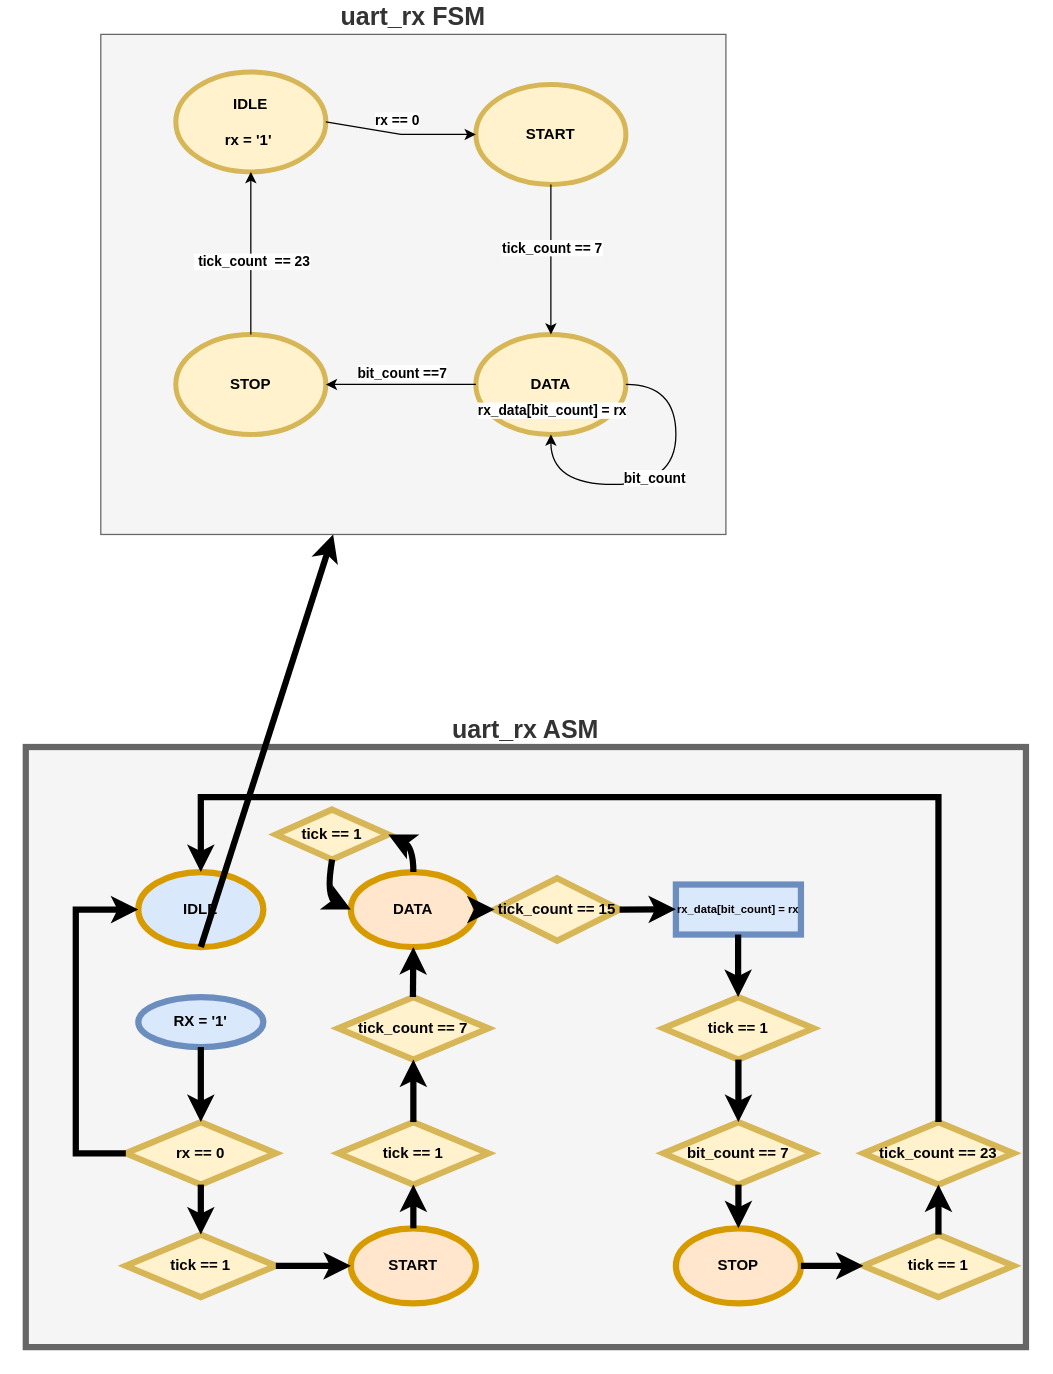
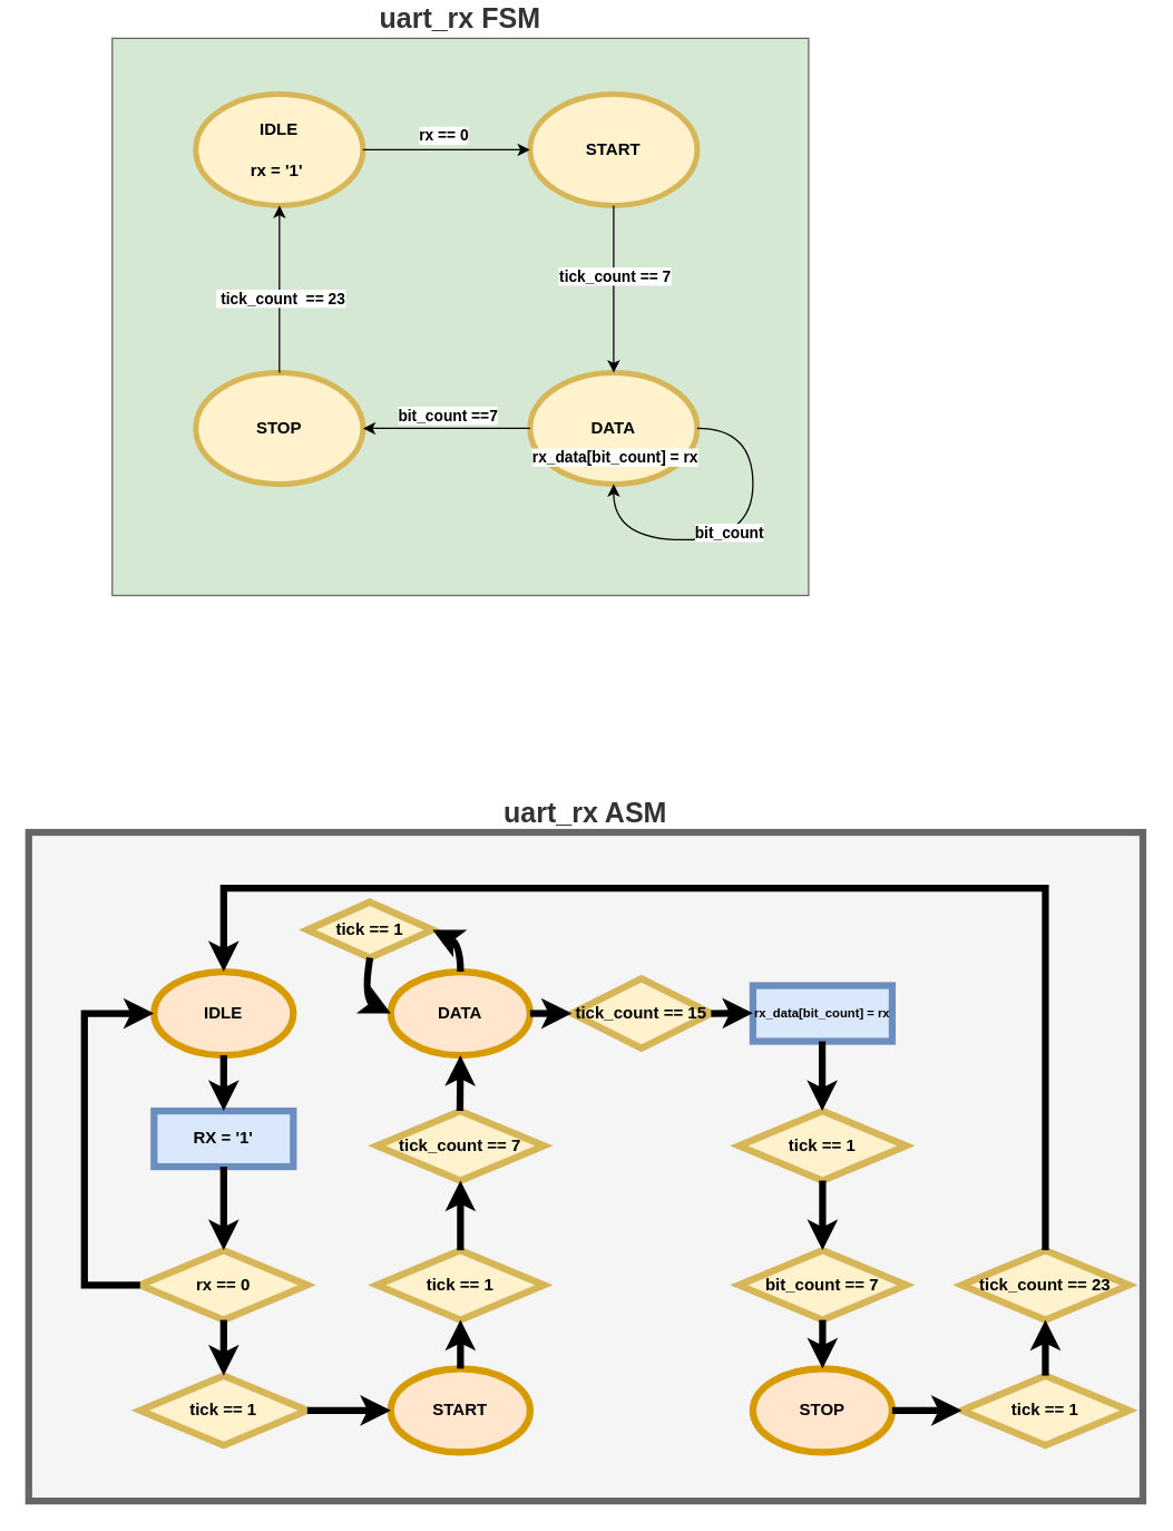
  <mxCell id="0" />
  <mxCell id="1" parent="0" />
  <mxCell id="2" value="uart_rx ASM" style="rounded=0;whiteSpace=wrap;html=1;fillColor=#f5f5f5;fontColor=#333333;strokeColor=#666666;fontStyle=1;strokeWidth=5;labelPosition=center;verticalLabelPosition=top;align=center;verticalAlign=bottom;fontSize=20;" vertex="1" parent="1"><mxGeometry x="20" y="590" width="800" height="480" as="geometry" /></mxCell>
- <mxCell id="3" value="uart_rx FSM" style="rounded=0;whiteSpace=wrap;html=1;labelPosition=center;verticalLabelPosition=top;align=center;verticalAlign=bottom;fontSize=20;fontStyle=1;fillColor=#f5f5f5;fontColor=#333333;strokeColor=#666666;" vertex="1" parent="1"><mxGeometry x="80" y="20" width="500" height="400" as="geometry" /></mxCell>
- <mxCell id="4" value="IDLE&lt;div&gt;&lt;br&gt;&lt;/div&gt;&lt;div&gt;rx = '1'&amp;nbsp;&lt;/div&gt;" style="ellipse;whiteSpace=wrap;html=1;fontStyle=1;fillColor=#fff2cc;strokeColor=#d6b656;strokeWidth=4;" vertex="1" parent="1"><mxGeometry x="140" y="50" width="120" height="80" as="geometry" /></mxCell>
+ <mxCell id="3" value="uart_rx FSM" style="rounded=0;whiteSpace=wrap;html=1;labelPosition=center;verticalLabelPosition=top;align=center;verticalAlign=bottom;fontSize=20;fontStyle=1;fillColor=#d5e8d4;fontColor=#333333;strokeColor=#666666;" vertex="1" parent="1"><mxGeometry x="80" y="20" width="500" height="400" as="geometry" /></mxCell>
+ <mxCell id="4" value="IDLE&lt;div&gt;&lt;br&gt;&lt;/div&gt;&lt;div&gt;rx = '1'&amp;nbsp;&lt;/div&gt;" style="ellipse;whiteSpace=wrap;html=1;fontStyle=1;fillColor=#fff2cc;strokeColor=#d6b656;strokeWidth=4;" vertex="1" parent="1"><mxGeometry x="140" y="60" width="120" height="80" as="geometry" /></mxCell>
  <mxCell id="5" value="START" style="ellipse;whiteSpace=wrap;html=1;fontStyle=1;fillColor=#fff2cc;strokeColor=#d6b656;strokeWidth=4;" vertex="1" parent="1"><mxGeometry x="380" y="60" width="120" height="80" as="geometry" /></mxCell>
  <mxCell id="6" value="DATA" style="ellipse;whiteSpace=wrap;html=1;fontStyle=1;fillColor=#fff2cc;strokeColor=#d6b656;strokeWidth=4;" vertex="1" parent="1"><mxGeometry x="380" y="260" width="120" height="80" as="geometry" /></mxCell>
  <mxCell id="7" value="STOP" style="ellipse;whiteSpace=wrap;html=1;fontStyle=1;fillColor=#fff2cc;strokeColor=#d6b656;strokeWidth=4;" vertex="1" parent="1"><mxGeometry x="140" y="260" width="120" height="80" as="geometry" /></mxCell>
- <mxCell id="8" value="IDLE" style="ellipse;whiteSpace=wrap;html=1;fillColor=#dae8fc;strokeColor=#d79b00;fontStyle=1;strokeWidth=5;" vertex="1" parent="1"><mxGeometry x="110" y="690" width="100" height="60" as="geometry" /></mxCell>
+ <mxCell id="8" value="IDLE" style="ellipse;whiteSpace=wrap;html=1;fillColor=#ffe6cc;strokeColor=#d79b00;fontStyle=1;strokeWidth=5;" vertex="1" parent="1"><mxGeometry x="110" y="690" width="100" height="60" as="geometry" /></mxCell>
  <mxCell id="9" value="rx == 0" style="rhombus;whiteSpace=wrap;html=1;fillColor=#fff2cc;strokeColor=#d6b656;fontStyle=1;strokeWidth=5;" vertex="1" parent="1"><mxGeometry x="100" y="890" width="120" height="50" as="geometry" /></mxCell>
- <mxCell id="10" value="RX = '1'" style="ellipse;whiteSpace=wrap;html=1;fillColor=#dae8fc;strokeColor=#6c8ebf;fontStyle=1;strokeWidth=5;" vertex="1" parent="1"><mxGeometry x="110" y="790" width="100" height="40" as="geometry" /></mxCell>
+ <mxCell id="10" value="RX = '1'" style="rounded=0;whiteSpace=wrap;html=1;fillColor=#dae8fc;strokeColor=#6c8ebf;fontStyle=1;strokeWidth=5;" vertex="1" parent="1"><mxGeometry x="110" y="790" width="100" height="40" as="geometry" /></mxCell>
  <mxCell id="11" value="" style="endArrow=classic;html=1;rounded=0;exitX=1;exitY=0.5;exitDx=0;exitDy=0;entryX=0;entryY=0.5;entryDx=0;entryDy=0;fontStyle=1" edge="1" parent="1" source="4" target="5"><mxGeometry width="50" height="50" relative="1" as="geometry"><mxPoint x="330" y="380" as="sourcePoint" /><mxPoint x="380" y="330" as="targetPoint" /><Array as="points"><mxPoint x="320" y="100" /></Array></mxGeometry></mxCell>
  <mxCell id="12" value="rx == 0" style="edgeLabel;html=1;align=center;verticalAlign=middle;resizable=0;points=[];fontStyle=1" vertex="1" connectable="0" parent="11"><mxGeometry x="-0.055" y="1" relative="1" as="geometry"><mxPoint y="-10" as="offset" /></mxGeometry></mxCell>
  <mxCell id="13" value="" style="endArrow=classic;html=1;rounded=0;exitX=0.5;exitY=1;exitDx=0;exitDy=0;entryX=0.5;entryY=0;entryDx=0;entryDy=0;fontStyle=1" edge="1" parent="1" source="5" target="6"><mxGeometry width="50" height="50" relative="1" as="geometry"><mxPoint x="310" y="220" as="sourcePoint" /><mxPoint x="360" y="170" as="targetPoint" /></mxGeometry></mxCell>
  <mxCell id="14" value="&lt;div&gt;tick_count == 7&lt;/div&gt;" style="edgeLabel;html=1;align=center;verticalAlign=middle;resizable=0;points=[];fontStyle=1" vertex="1" connectable="0" parent="13"><mxGeometry x="-0.031" relative="1" as="geometry"><mxPoint y="-8" as="offset" /></mxGeometry></mxCell>
  <mxCell id="15" value="" style="endArrow=classic;html=1;rounded=0;exitX=0;exitY=0.5;exitDx=0;exitDy=0;entryX=1;entryY=0.5;entryDx=0;entryDy=0;fontStyle=1" edge="1" parent="1" source="6" target="7"><mxGeometry width="50" height="50" relative="1" as="geometry"><mxPoint x="310" y="220" as="sourcePoint" /><mxPoint x="360" y="170" as="targetPoint" /></mxGeometry></mxCell>
  <mxCell id="16" value="&lt;div&gt;&lt;span style=&quot;background-color: light-dark(#ffffff, var(--ge-dark-color, #121212)); color: light-dark(rgb(0, 0, 0), rgb(255, 255, 255));&quot;&gt;bit_count ==7&lt;/span&gt;&lt;/div&gt;" style="edgeLabel;html=1;align=center;verticalAlign=middle;resizable=0;points=[];fontStyle=1" vertex="1" connectable="0" parent="15"><mxGeometry x="-0.129" y="2" relative="1" as="geometry"><mxPoint x="-8" y="-12" as="offset" /></mxGeometry></mxCell>
  <mxCell id="17" value="" style="endArrow=classic;html=1;rounded=0;exitX=0.5;exitY=0;exitDx=0;exitDy=0;entryX=0.5;entryY=1;entryDx=0;entryDy=0;fontStyle=1" edge="1" parent="1" source="7" target="4"><mxGeometry width="50" height="50" relative="1" as="geometry"><mxPoint x="310" y="330" as="sourcePoint" /><mxPoint x="360" y="280" as="targetPoint" /></mxGeometry></mxCell>
  <mxCell id="18" value="&amp;nbsp;&lt;span style=&quot;background-color: light-dark(#ffffff, var(--ge-dark-color, #121212)); color: light-dark(rgb(0, 0, 0), rgb(255, 255, 255));&quot;&gt;tick_count&amp;nbsp; == 23&lt;/span&gt;" style="edgeLabel;html=1;align=center;verticalAlign=middle;resizable=0;points=[];fontStyle=1" vertex="1" connectable="0" parent="17"><mxGeometry x="-0.093" relative="1" as="geometry"><mxPoint as="offset" /></mxGeometry></mxCell>
  <mxCell id="19" value="" style="curved=1;endArrow=classic;html=1;rounded=0;exitX=1;exitY=0.5;exitDx=0;exitDy=0;entryX=0.5;entryY=1;entryDx=0;entryDy=0;fontStyle=1" edge="1" parent="1" source="6" target="6"><mxGeometry width="50" height="50" relative="1" as="geometry"><mxPoint x="310" y="330" as="sourcePoint" /><mxPoint x="360" y="280" as="targetPoint" /><Array as="points"><mxPoint x="540" y="300" /><mxPoint x="540" y="380" /><mxPoint x="440" y="380" /></Array></mxGeometry></mxCell>
  <mxCell id="20" value="rx_data[bit_count] = rx" style="edgeLabel;html=1;align=center;verticalAlign=middle;resizable=0;points=[];fontStyle=1" vertex="1" connectable="0" parent="19"><mxGeometry x="0.086" y="-6" relative="1" as="geometry"><mxPoint x="-79" y="-54" as="offset" /></mxGeometry></mxCell>
  <mxCell id="21" value="bit_count" style="edgeLabel;html=1;align=center;verticalAlign=middle;resizable=0;points=[];fontStyle=1" vertex="1" connectable="0" parent="19"><mxGeometry x="0.065" y="-6" relative="1" as="geometry"><mxPoint as="offset" /></mxGeometry></mxCell>
  <mxCell id="22" value="" style="endArrow=classic;html=1;rounded=0;exitX=0;exitY=0.5;exitDx=0;exitDy=0;entryX=0;entryY=0.5;entryDx=0;entryDy=0;fontStyle=1;strokeWidth=5;" edge="1" parent="1" source="9" target="8"><mxGeometry width="50" height="50" relative="1" as="geometry"><mxPoint x="250" y="770" as="sourcePoint" /><mxPoint x="50" y="680" as="targetPoint" /><Array as="points"><mxPoint x="60" y="915" /><mxPoint x="60" y="720" /></Array></mxGeometry></mxCell>
  <mxCell id="23" value="" style="endArrow=classic;html=1;rounded=0;exitX=0.5;exitY=1;exitDx=0;exitDy=0;entryX=0.5;entryY=0;entryDx=0;entryDy=0;fontStyle=1;strokeWidth=5;" edge="1" parent="1" source="10" target="9"><mxGeometry width="50" height="50" relative="1" as="geometry"><mxPoint x="250" y="770" as="sourcePoint" /><mxPoint x="300" y="720" as="targetPoint" /></mxGeometry></mxCell>
- <mxCell id="24" value="" style="endArrow=classic;html=1;rounded=0;exitX=0.5;exitY=1;exitDx=0;exitDy=0;fontStyle=1;strokeWidth=5;" edge="1" parent="1" source="8" target="3"><mxGeometry width="50" height="50" relative="1" as="geometry"><mxPoint x="250" y="770" as="sourcePoint" /><mxPoint x="300" y="720" as="targetPoint" /></mxGeometry></mxCell>
+ <mxCell id="24" value="" style="endArrow=classic;html=1;rounded=0;exitX=0.5;exitY=1;exitDx=0;exitDy=0;entryX=0.5;entryY=0;entryDx=0;entryDy=0;fontStyle=1;strokeWidth=5;" edge="1" parent="1" source="8" target="10"><mxGeometry width="50" height="50" relative="1" as="geometry"><mxPoint x="250" y="770" as="sourcePoint" /><mxPoint x="300" y="720" as="targetPoint" /></mxGeometry></mxCell>
  <mxCell id="25" value="tick == 1" style="rhombus;whiteSpace=wrap;html=1;fillColor=#fff2cc;strokeColor=#d6b656;fontStyle=1;strokeWidth=5;" vertex="1" parent="1"><mxGeometry x="100" y="980" width="120" height="50" as="geometry" /></mxCell>
  <mxCell id="26" value="START" style="ellipse;whiteSpace=wrap;html=1;fillColor=#ffe6cc;strokeColor=#d79b00;fontStyle=1;strokeWidth=5;" vertex="1" parent="1"><mxGeometry x="280" y="975" width="100" height="60" as="geometry" /></mxCell>
  <mxCell id="27" value="" style="endArrow=classic;html=1;rounded=0;exitX=0.5;exitY=1;exitDx=0;exitDy=0;entryX=0.5;entryY=0;entryDx=0;entryDy=0;fontStyle=1;strokeWidth=5;" edge="1" parent="1" source="9" target="25"><mxGeometry width="50" height="50" relative="1" as="geometry"><mxPoint x="250" y="910" as="sourcePoint" /><mxPoint x="300" y="860" as="targetPoint" /></mxGeometry></mxCell>
  <mxCell id="28" value="" style="endArrow=classic;html=1;rounded=0;exitX=1;exitY=0.5;exitDx=0;exitDy=0;entryX=0;entryY=0.5;entryDx=0;entryDy=0;fontStyle=1;strokeWidth=5;" edge="1" parent="1" source="25" target="26"><mxGeometry width="50" height="50" relative="1" as="geometry"><mxPoint x="250" y="910" as="sourcePoint" /><mxPoint x="300" y="860" as="targetPoint" /></mxGeometry></mxCell>
  <mxCell id="29" value="tick == 1" style="rhombus;whiteSpace=wrap;html=1;fillColor=#fff2cc;strokeColor=#d6b656;fontStyle=1;strokeWidth=5;" vertex="1" parent="1"><mxGeometry x="270" y="890" width="120" height="50" as="geometry" /></mxCell>
  <mxCell id="30" value="DATA" style="ellipse;whiteSpace=wrap;html=1;fillColor=#ffe6cc;strokeColor=#d79b00;fontStyle=1;strokeWidth=5;" vertex="1" parent="1"><mxGeometry x="280" y="690" width="100" height="60" as="geometry" /></mxCell>
  <mxCell id="31" value="tick_count == 7" style="rhombus;whiteSpace=wrap;html=1;fillColor=#fff2cc;strokeColor=#d6b656;fontStyle=1;strokeWidth=5;" vertex="1" parent="1"><mxGeometry x="270" y="790" width="120" height="50" as="geometry" /></mxCell>
  <mxCell id="32" value="" style="endArrow=classic;html=1;rounded=0;exitX=0.5;exitY=0;exitDx=0;exitDy=0;entryX=0.5;entryY=1;entryDx=0;entryDy=0;fontStyle=1;strokeWidth=5;" edge="1" parent="1" source="29" target="31"><mxGeometry width="50" height="50" relative="1" as="geometry"><mxPoint x="250" y="910" as="sourcePoint" /><mxPoint x="300" y="860" as="targetPoint" /></mxGeometry></mxCell>
  <mxCell id="33" value="" style="endArrow=classic;html=1;rounded=0;exitX=0.5;exitY=0;exitDx=0;exitDy=0;entryX=0.5;entryY=1;entryDx=0;entryDy=0;fontStyle=1;strokeWidth=5;" edge="1" parent="1" target="30"><mxGeometry width="50" height="50" relative="1" as="geometry"><mxPoint x="329.66" y="790" as="sourcePoint" /><mxPoint x="330" y="760" as="targetPoint" /></mxGeometry></mxCell>
  <mxCell id="34" value="" style="endArrow=classic;html=1;rounded=0;exitX=0.5;exitY=0;exitDx=0;exitDy=0;entryX=0.5;entryY=1;entryDx=0;entryDy=0;fontStyle=1;strokeWidth=5;" edge="1" parent="1" source="26" target="29"><mxGeometry width="50" height="50" relative="1" as="geometry"><mxPoint x="329.66" y="975" as="sourcePoint" /><mxPoint x="330" y="940" as="targetPoint" /></mxGeometry></mxCell>
  <mxCell id="35" value="tick == 1" style="rhombus;whiteSpace=wrap;html=1;fillColor=#fff2cc;strokeColor=#d6b656;fontStyle=1;strokeWidth=5;" vertex="1" parent="1"><mxGeometry x="220" y="640" width="90" height="40" as="geometry" /></mxCell>
  <mxCell id="36" value="rx_data[bit_count] = rx" style="rounded=0;whiteSpace=wrap;html=1;fontSize=9;fillColor=#dae8fc;strokeColor=#6c8ebf;fontStyle=1;strokeWidth=5;" vertex="1" parent="1"><mxGeometry x="540" y="700" width="100" height="40" as="geometry" /></mxCell>
  <mxCell id="37" value="tick == 1" style="rhombus;whiteSpace=wrap;html=1;fillColor=#fff2cc;strokeColor=#d6b656;fontStyle=1;strokeWidth=5;" vertex="1" parent="1"><mxGeometry x="530" y="790" width="120" height="50" as="geometry" /></mxCell>
  <mxCell id="38" value="bit_count == 7" style="rhombus;whiteSpace=wrap;html=1;fillColor=#fff2cc;strokeColor=#d6b656;fontStyle=1;strokeWidth=5;" vertex="1" parent="1"><mxGeometry x="530" y="890" width="120" height="50" as="geometry" /></mxCell>
  <mxCell id="39" value="" style="endArrow=classic;html=1;rounded=0;exitX=0.5;exitY=1;exitDx=0;exitDy=0;entryX=0.5;entryY=0;entryDx=0;entryDy=0;fontStyle=1;strokeWidth=5;" edge="1" parent="1" source="37" target="38"><mxGeometry width="50" height="50" relative="1" as="geometry"><mxPoint x="470" y="940" as="sourcePoint" /><mxPoint x="520" y="890" as="targetPoint" /></mxGeometry></mxCell>
  <mxCell id="40" value="" style="endArrow=classic;html=1;rounded=0;exitX=0.5;exitY=1;exitDx=0;exitDy=0;entryX=0.5;entryY=0;entryDx=0;entryDy=0;fontStyle=1;strokeWidth=5;" edge="1" parent="1"><mxGeometry width="50" height="50" relative="1" as="geometry"><mxPoint x="589.76" y="740" as="sourcePoint" /><mxPoint x="589.76" y="790" as="targetPoint" /></mxGeometry></mxCell>
  <mxCell id="41" value="STOP" style="ellipse;whiteSpace=wrap;html=1;fillColor=#ffe6cc;strokeColor=#d79b00;fontStyle=1;strokeWidth=5;" vertex="1" parent="1"><mxGeometry x="540" y="975" width="100" height="60" as="geometry" /></mxCell>
  <mxCell id="42" value="" style="endArrow=classic;html=1;rounded=0;exitX=0.5;exitY=1;exitDx=0;exitDy=0;entryX=0.5;entryY=0;entryDx=0;entryDy=0;fontStyle=1;strokeWidth=5;" edge="1" parent="1" source="38" target="41"><mxGeometry width="50" height="50" relative="1" as="geometry"><mxPoint x="470" y="940" as="sourcePoint" /><mxPoint x="520" y="890" as="targetPoint" /></mxGeometry></mxCell>
- <mxCell id="43" value="tick_count == 15" style="rhombus;whiteSpace=wrap;html=1;fillColor=#fff2cc;strokeColor=#d6b656;fontStyle=1;strokeWidth=5;" vertex="1" parent="1"><mxGeometry x="395" y="695" width="100" height="50" as="geometry" /></mxCell>
+ <mxCell id="43" value="tick_count == 15" style="rhombus;whiteSpace=wrap;html=1;fillColor=#fff2cc;strokeColor=#d6b656;fontStyle=1;strokeWidth=5;" vertex="1" parent="1"><mxGeometry x="410" y="695" width="100" height="50" as="geometry" /></mxCell>
  <mxCell id="44" value="" style="curved=1;endArrow=classic;html=1;rounded=0;entryX=0;entryY=0.5;entryDx=0;entryDy=0;exitX=0.5;exitY=1;exitDx=0;exitDy=0;fontStyle=1;strokeWidth=5;" edge="1" parent="1" source="35" target="30"><mxGeometry width="50" height="50" relative="1" as="geometry"><mxPoint x="230" y="790" as="sourcePoint" /><mxPoint x="280" y="740" as="targetPoint" /><Array as="points"><mxPoint x="260" y="710" /></Array></mxGeometry></mxCell>
  <mxCell id="45" value="" style="curved=1;endArrow=classic;html=1;rounded=0;entryX=1;entryY=0.5;entryDx=0;entryDy=0;exitX=0.5;exitY=0;exitDx=0;exitDy=0;fontStyle=1;strokeWidth=5;" edge="1" parent="1" source="30" target="35"><mxGeometry width="50" height="50" relative="1" as="geometry"><mxPoint x="275" y="690" as="sourcePoint" /><mxPoint x="290" y="730" as="targetPoint" /><Array as="points"><mxPoint x="330" y="670" /></Array></mxGeometry></mxCell>
  <mxCell id="46" value="" style="endArrow=classic;html=1;rounded=0;exitX=1;exitY=0.5;exitDx=0;exitDy=0;entryX=0;entryY=0.5;entryDx=0;entryDy=0;fontStyle=1;strokeWidth=5;" edge="1" parent="1" source="30" target="43"><mxGeometry width="50" height="50" relative="1" as="geometry"><mxPoint x="370" y="880" as="sourcePoint" /><mxPoint x="420" y="830" as="targetPoint" /></mxGeometry></mxCell>
  <mxCell id="47" value="" style="endArrow=classic;html=1;rounded=0;exitX=1;exitY=0.5;exitDx=0;exitDy=0;entryX=0;entryY=0.5;entryDx=0;entryDy=0;fontStyle=1;strokeWidth=5;" edge="1" parent="1" source="43"><mxGeometry width="50" height="50" relative="1" as="geometry"><mxPoint x="520" y="719.76" as="sourcePoint" /><mxPoint x="540" y="719.76" as="targetPoint" /></mxGeometry></mxCell>
  <mxCell id="48" value="tick == 1" style="rhombus;whiteSpace=wrap;html=1;fillColor=#fff2cc;strokeColor=#d6b656;fontStyle=1;strokeWidth=5;" vertex="1" parent="1"><mxGeometry x="690" y="980" width="120" height="50" as="geometry" /></mxCell>
  <mxCell id="49" value="tick_count == 23" style="rhombus;whiteSpace=wrap;html=1;fillColor=#fff2cc;strokeColor=#d6b656;fontStyle=1;strokeWidth=5;" vertex="1" parent="1"><mxGeometry x="690" y="890" width="120" height="50" as="geometry" /></mxCell>
  <mxCell id="50" value="" style="endArrow=classic;html=1;rounded=0;exitX=1;exitY=0.5;exitDx=0;exitDy=0;entryX=0;entryY=0.5;entryDx=0;entryDy=0;fontStyle=1;strokeWidth=5;" edge="1" parent="1" source="41" target="48"><mxGeometry width="50" height="50" relative="1" as="geometry"><mxPoint x="520" y="880" as="sourcePoint" /><mxPoint x="570" y="830" as="targetPoint" /></mxGeometry></mxCell>
  <mxCell id="51" value="" style="endArrow=classic;html=1;rounded=0;exitX=0.5;exitY=0;exitDx=0;exitDy=0;entryX=0.5;entryY=1;entryDx=0;entryDy=0;fontStyle=1;strokeWidth=5;" edge="1" parent="1" source="48" target="49"><mxGeometry width="50" height="50" relative="1" as="geometry"><mxPoint x="520" y="880" as="sourcePoint" /><mxPoint x="570" y="830" as="targetPoint" /></mxGeometry></mxCell>
  <mxCell id="52" value="" style="endArrow=classic;html=1;rounded=0;exitX=0.5;exitY=0;exitDx=0;exitDy=0;entryX=0.5;entryY=0;entryDx=0;entryDy=0;fontStyle=1;strokeWidth=5;" edge="1" parent="1" source="49" target="8"><mxGeometry width="50" height="50" relative="1" as="geometry"><mxPoint x="450" y="880" as="sourcePoint" /><mxPoint x="70" y="630" as="targetPoint" /><Array as="points"><mxPoint x="750" y="630" /><mxPoint x="160" y="630" /></Array></mxGeometry></mxCell>
